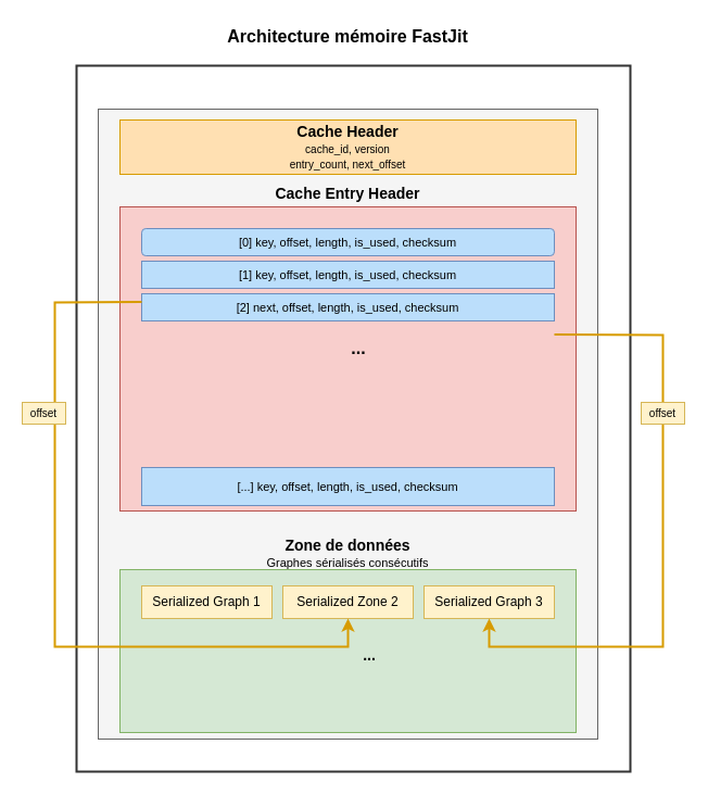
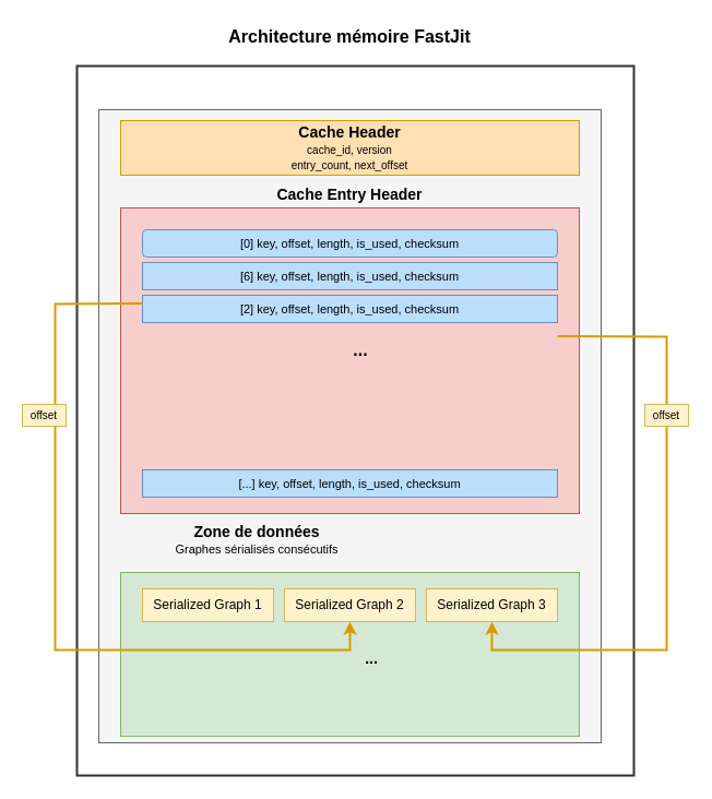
  <mxCell id="0" />
  <mxCell id="1" parent="0" />
  <mxCell id="2" value="" style="rounded=0;whiteSpace=wrap;html=1;strokeColor=#333333;strokeWidth=2;" parent="1" vertex="1"><mxGeometry x="70" y="60" width="510" height="650" as="geometry" /></mxCell>
  <mxCell id="3" value="&lt;b&gt;&lt;font style=&quot;font-size: 16px;&quot;&gt;Architecture mémoire FastJit&lt;/font&gt;&lt;/b&gt;" style="text;html=1;align=center;verticalAlign=middle;whiteSpace=wrap;rounded=0;" parent="1" vertex="1"><mxGeometry x="170" y="20" width="300" height="25" as="geometry" /></mxCell>
  <mxCell id="4" value="" style="rounded=0;whiteSpace=wrap;html=1;fillColor=#f5f5f5;strokeColor=#666666;fontColor=#333333;" parent="1" vertex="1"><mxGeometry x="90" y="100" width="460" height="580" as="geometry" /></mxCell>
  <mxCell id="5" value="&lt;b&gt;&lt;font style=&quot;font-size: 14px;&quot;&gt;Cache Header&lt;/font&gt;&lt;/b&gt;&lt;br&gt;&lt;font style=&quot;font-size: 10px;&quot;&gt;cache_id, version&lt;br&gt;entry_count, next_offset&lt;/font&gt;" style="rounded=0;whiteSpace=wrap;html=1;fillColor=#ffe0b2;strokeColor=#d79b00;" parent="1" vertex="1"><mxGeometry x="110" y="110" width="420" height="50" as="geometry" /></mxCell>
  <mxCell id="6" value="" style="rounded=0;whiteSpace=wrap;html=1;fillColor=#f8cecc;strokeColor=#b85450;" parent="1" vertex="1"><mxGeometry x="110" y="190" width="420" height="280" as="geometry" /></mxCell>
  <mxCell id="7" value="&lt;b&gt;&lt;font style=&quot;font-size: 14px;&quot;&gt;Cache Entry Header&lt;/font&gt;&lt;/b&gt;&lt;div&gt;&lt;br&gt;&lt;/div&gt;" style="text;html=1;align=center;verticalAlign=middle;whiteSpace=wrap;rounded=0;" parent="1" vertex="1"><mxGeometry x="210" y="170" width="220" height="30" as="geometry" /></mxCell>
  <mxCell id="8" value="&lt;font style=&quot;font-size: 11px;&quot;&gt;[0] key, offset, length, is_used, checksum&lt;/font&gt;" style="whiteSpace=wrap;html=1;fillColor=#bbdefb;strokeColor=#6c8ebf;rounded=1;" parent="1" vertex="1"><mxGeometry x="130" y="210" width="380" height="25" as="geometry" /></mxCell>
- <mxCell id="9" value="&lt;font style=&quot;font-size: 11px;&quot;&gt;[1] key, offset, length, is_used, checksum&lt;/font&gt;" style="rounded=0;whiteSpace=wrap;html=1;fillColor=#bbdefb;strokeColor=#6c8ebf;" parent="1" vertex="1"><mxGeometry x="130" y="240" width="380" height="25" as="geometry" /></mxCell>
- <mxCell id="10" value="&lt;font style=&quot;font-size: 11px;&quot;&gt;[2] next, offset, length, is_used, checksum&lt;/font&gt;" style="rounded=0;whiteSpace=wrap;html=1;fillColor=#bbdefb;strokeColor=#6c8ebf;" parent="1" vertex="1"><mxGeometry x="130" y="270" width="380" height="25" as="geometry" /></mxCell>
+ <mxCell id="9" value="&lt;font style=&quot;font-size: 11px;&quot;&gt;[6] key, offset, length, is_used, checksum&lt;/font&gt;" style="rounded=0;whiteSpace=wrap;html=1;fillColor=#bbdefb;strokeColor=#6c8ebf;" parent="1" vertex="1"><mxGeometry x="130" y="240" width="380" height="25" as="geometry" /></mxCell>
+ <mxCell id="10" value="&lt;font style=&quot;font-size: 11px;&quot;&gt;[2] key, offset, length, is_used, checksum&lt;/font&gt;" style="rounded=0;whiteSpace=wrap;html=1;fillColor=#bbdefb;strokeColor=#6c8ebf;" parent="1" vertex="1"><mxGeometry x="130" y="270" width="380" height="25" as="geometry" /></mxCell>
  <mxCell id="11" value="&lt;font style=&quot;font-size: 16px;&quot;&gt;&lt;b&gt;...&lt;/b&gt;&lt;/font&gt;" style="text;html=1;align=center;verticalAlign=middle;whiteSpace=wrap;rounded=0;" parent="1" vertex="1"><mxGeometry x="300" y="305" width="60" height="30" as="geometry" /></mxCell>
- <mxCell id="12" value="&lt;font style=&quot;font-size: 11px;&quot;&gt;[...] key, offset, length, is_used, checksum&lt;/font&gt;" style="rounded=0;whiteSpace=wrap;html=1;fillColor=#bbdefb;strokeColor=#6c8ebf;" parent="1" vertex="1"><mxGeometry x="130" y="430" width="380" height="35" as="geometry" /></mxCell>
+ <mxCell id="12" value="&lt;font style=&quot;font-size: 11px;&quot;&gt;[...] key, offset, length, is_used, checksum&lt;/font&gt;" style="rounded=0;whiteSpace=wrap;html=1;fillColor=#bbdefb;strokeColor=#6c8ebf;" parent="1" vertex="1"><mxGeometry x="130" y="430" width="380" height="25" as="geometry" /></mxCell>
  <mxCell id="13" value="" style="rounded=0;whiteSpace=wrap;html=1;fillColor=#d5e8d4;strokeColor=#82b366;" parent="1" vertex="1"><mxGeometry x="110" y="524" width="420" height="150" as="geometry" /></mxCell>
- <mxCell id="14" value="&lt;b&gt;&lt;font style=&quot;font-size: 14px;&quot;&gt;Zone de données&lt;/font&gt;&lt;/b&gt;&lt;br&gt;&lt;font style=&quot;font-size: 11px;&quot;&gt;Graphes sérialisés consécutifs&lt;/font&gt;" style="text;html=1;align=center;verticalAlign=middle;whiteSpace=wrap;rounded=0;" parent="1" vertex="1"><mxGeometry x="210" y="494" width="220" height="30" as="geometry" /></mxCell>
+ <mxCell id="14" value="&lt;b&gt;&lt;font style=&quot;font-size: 14px;&quot;&gt;Zone de données&lt;/font&gt;&lt;/b&gt;&lt;br&gt;&lt;font style=&quot;font-size: 11px;&quot;&gt;Graphes sérialisés consécutifs&lt;/font&gt;" style="text;html=1;align=center;verticalAlign=middle;whiteSpace=wrap;rounded=0;" parent="1" vertex="1"><mxGeometry x="125" y="479" width="220" height="30" as="geometry" /></mxCell>
  <mxCell id="15" value="&lt;font style=&quot;font-size: 12px;&quot;&gt;Serialized Graph 1&lt;/font&gt;" style="rounded=0;whiteSpace=wrap;html=1;fillColor=#fff2cc;strokeColor=#d6b656;" parent="1" vertex="1"><mxGeometry x="130" y="539" width="120" height="30" as="geometry" /></mxCell>
- <mxCell id="16" value="&lt;font style=&quot;font-size: 12px;&quot;&gt;Serialized Zone 2&lt;/font&gt;" style="rounded=0;whiteSpace=wrap;html=1;fillColor=#fff2cc;strokeColor=#d6b656;" parent="1" vertex="1"><mxGeometry x="260" y="539" width="120" height="30" as="geometry" /></mxCell>
+ <mxCell id="16" value="&lt;font style=&quot;font-size: 12px;&quot;&gt;Serialized Graph 2&lt;/font&gt;" style="rounded=0;whiteSpace=wrap;html=1;fillColor=#fff2cc;strokeColor=#d6b656;" parent="1" vertex="1"><mxGeometry x="260" y="539" width="120" height="30" as="geometry" /></mxCell>
  <mxCell id="17" value="&lt;font style=&quot;font-size: 12px;&quot;&gt;Serialized Graph 3&lt;/font&gt;" style="rounded=0;whiteSpace=wrap;html=1;fillColor=#fff2cc;strokeColor=#d6b656;" parent="1" vertex="1"><mxGeometry x="390" y="539" width="120" height="30" as="geometry" /></mxCell>
  <mxCell id="18" value="&lt;font style=&quot;font-size: 14px;&quot;&gt;&lt;b&gt;...&lt;/b&gt;&lt;/font&gt;" style="text;html=1;align=center;verticalAlign=middle;whiteSpace=wrap;rounded=0;" parent="1" vertex="1"><mxGeometry x="310" y="588" width="60" height="30" as="geometry" /></mxCell>
  <mxCell id="19" value="" style="endArrow=classic;html=1;rounded=0;strokeColor=#d79b00;strokeWidth=2;exitX=0;exitY=0.5;exitDx=0;exitDy=0;entryX=0.5;entryY=1;entryDx=0;entryDy=0;" parent="1" edge="1" target="16"><mxGeometry width="50" height="50" relative="1" as="geometry"><mxPoint x="130" y="277.5" as="sourcePoint" /><mxPoint x="320" y="579" as="targetPoint" /><Array as="points"><mxPoint x="50" y="278" /><mxPoint x="50" y="595" /><mxPoint x="320" y="595" /></Array></mxGeometry></mxCell>
  <mxCell id="20" value="" style="endArrow=classic;html=1;rounded=0;strokeColor=#d79b00;strokeWidth=2;entryX=0.5;entryY=1;entryDx=0;entryDy=0;exitX=1;exitY=0.5;exitDx=0;exitDy=0;" parent="1" edge="1" target="17"><mxGeometry width="50" height="50" relative="1" as="geometry"><mxPoint x="510" y="307.5" as="sourcePoint" /><mxPoint x="450" y="579" as="targetPoint" /><Array as="points"><mxPoint x="610" y="308" /><mxPoint x="610" y="595" /><mxPoint x="530" y="595" /><mxPoint x="450" y="595" /></Array></mxGeometry></mxCell>
  <mxCell id="21" value="&lt;font style=&quot;font-size: 10px;&quot;&gt;offset&lt;/font&gt;" style="text;html=1;align=center;verticalAlign=middle;whiteSpace=wrap;rounded=0;fillColor=#fff2cc;strokeColor=#d6b656;" parent="1" vertex="1"><mxGeometry x="20" y="370" width="40" height="20" as="geometry" /></mxCell>
  <mxCell id="22" value="&lt;font style=&quot;font-size: 10px;&quot;&gt;offset&lt;/font&gt;" style="text;html=1;align=center;verticalAlign=middle;whiteSpace=wrap;rounded=0;fillColor=#fff2cc;strokeColor=#d6b656;" parent="1" vertex="1"><mxGeometry x="590" y="370" width="40" height="20" as="geometry" /></mxCell>
